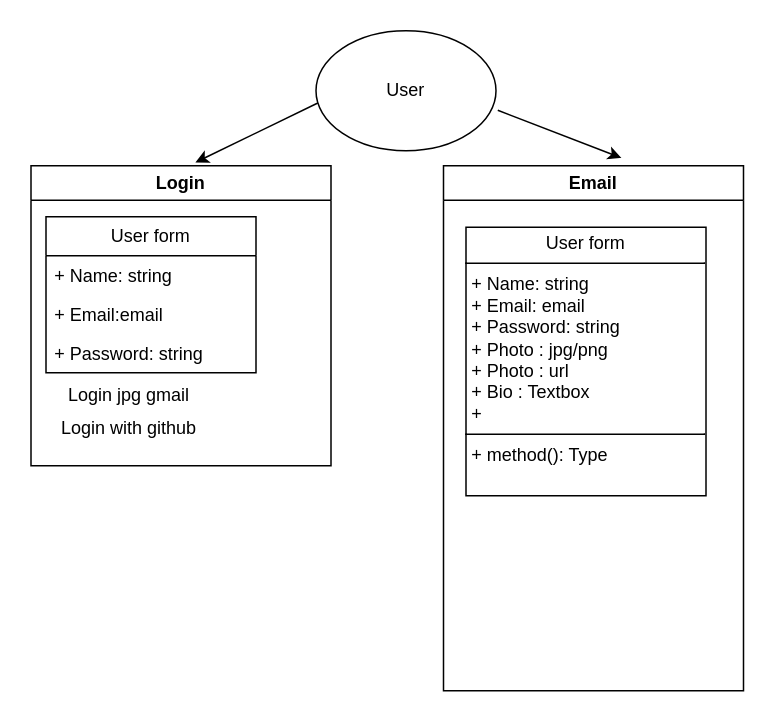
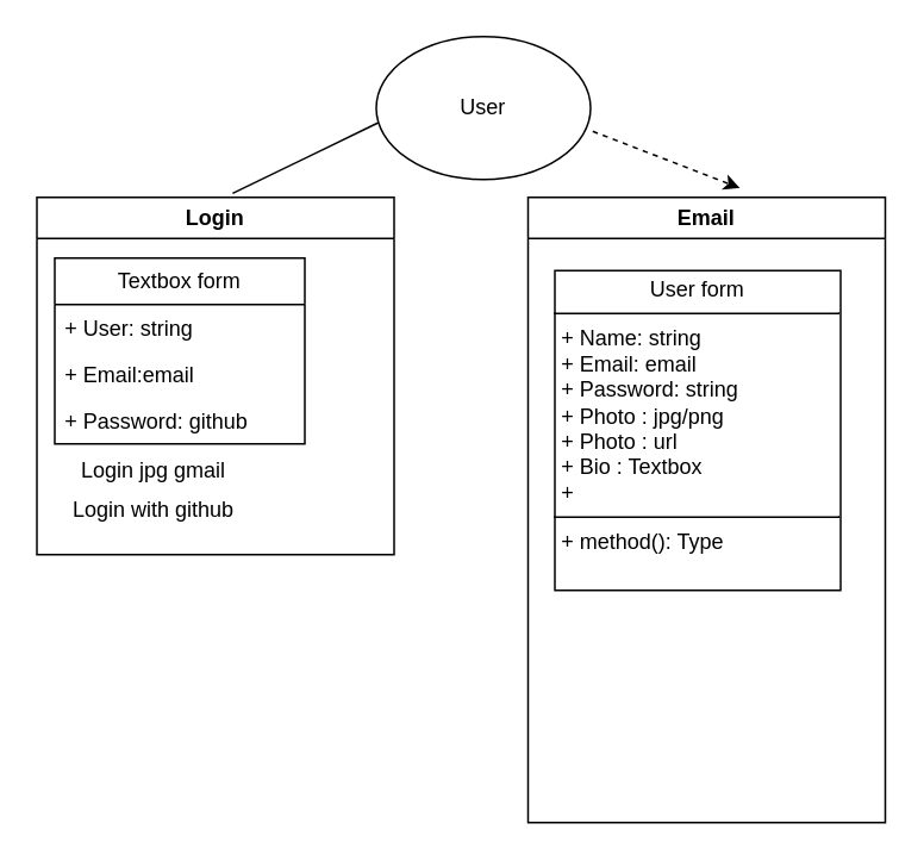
  <mxCell id="0" />
  <mxCell id="1" parent="0" />
  <mxCell id="2" value="User" style="ellipse;whiteSpace=wrap;html=1;" vertex="1" parent="1"><mxGeometry x="210" y="20" width="120" height="80" as="geometry" /></mxCell>
  <mxCell id="3" value="Login" style="swimlane;whiteSpace=wrap;html=1;" vertex="1" parent="1"><mxGeometry x="20" y="110" width="200" height="200" as="geometry" /></mxCell>
- <mxCell id="4" value="User form" style="swimlane;fontStyle=0;childLayout=stackLayout;horizontal=1;startSize=26;fillColor=none;horizontalStack=0;resizeParent=1;resizeParentMax=0;resizeLast=0;collapsible=1;marginBottom=0;whiteSpace=wrap;html=1;" vertex="1" parent="3"><mxGeometry x="10" y="34" width="140" height="104" as="geometry" /></mxCell>
- <mxCell id="5" value="+ Name: string" style="text;strokeColor=none;fillColor=none;align=left;verticalAlign=top;spacingLeft=4;spacingRight=4;overflow=hidden;rotatable=0;points=[[0,0.5],[1,0.5]];portConstraint=eastwest;whiteSpace=wrap;html=1;" vertex="1" parent="4"><mxGeometry y="26" width="140" height="26" as="geometry" /></mxCell>
+ <mxCell id="4" value="Textbox form" style="swimlane;fontStyle=0;childLayout=stackLayout;horizontal=1;startSize=26;fillColor=none;horizontalStack=0;resizeParent=1;resizeParentMax=0;resizeLast=0;collapsible=1;marginBottom=0;whiteSpace=wrap;html=1;" vertex="1" parent="3"><mxGeometry x="10" y="34" width="140" height="104" as="geometry" /></mxCell>
+ <mxCell id="5" value="+ User: string" style="text;strokeColor=none;fillColor=none;align=left;verticalAlign=top;spacingLeft=4;spacingRight=4;overflow=hidden;rotatable=0;points=[[0,0.5],[1,0.5]];portConstraint=eastwest;whiteSpace=wrap;html=1;" vertex="1" parent="4"><mxGeometry y="26" width="140" height="26" as="geometry" /></mxCell>
  <mxCell id="6" value="+ Email:email" style="text;strokeColor=none;fillColor=none;align=left;verticalAlign=top;spacingLeft=4;spacingRight=4;overflow=hidden;rotatable=0;points=[[0,0.5],[1,0.5]];portConstraint=eastwest;whiteSpace=wrap;html=1;" vertex="1" parent="4"><mxGeometry y="52" width="140" height="26" as="geometry" /></mxCell>
- <mxCell id="7" value="+ Password: string&lt;div&gt;&lt;br&gt;&lt;/div&gt;" style="text;strokeColor=none;fillColor=none;align=left;verticalAlign=top;spacingLeft=4;spacingRight=4;overflow=hidden;rotatable=0;points=[[0,0.5],[1,0.5]];portConstraint=eastwest;whiteSpace=wrap;html=1;" vertex="1" parent="4"><mxGeometry y="78" width="140" height="26" as="geometry" /></mxCell>
+ <mxCell id="7" value="+ Password: github&lt;div&gt;&lt;br&gt;&lt;/div&gt;" style="text;strokeColor=none;fillColor=none;align=left;verticalAlign=top;spacingLeft=4;spacingRight=4;overflow=hidden;rotatable=0;points=[[0,0.5],[1,0.5]];portConstraint=eastwest;whiteSpace=wrap;html=1;" vertex="1" parent="4"><mxGeometry y="78" width="140" height="26" as="geometry" /></mxCell>
  <mxCell id="8" value="Login jpg gmail" style="text;html=1;align=center;verticalAlign=middle;resizable=0;points=[];autosize=1;strokeColor=none;fillColor=none;" vertex="1" parent="3"><mxGeometry x="10" y="138" width="110" height="30" as="geometry" /></mxCell>
  <mxCell id="9" value="Login with github" style="text;html=1;align=center;verticalAlign=middle;resizable=0;points=[];autosize=1;strokeColor=none;fillColor=none;" vertex="1" parent="3"><mxGeometry x="10" y="160" width="110" height="30" as="geometry" /></mxCell>
  <mxCell id="10" value="Email" style="swimlane;whiteSpace=wrap;html=1;" vertex="1" parent="1"><mxGeometry x="295" y="110" width="200" height="350" as="geometry" /></mxCell>
  <mxCell id="11" value="&lt;p style=&quot;margin:0px;margin-top:4px;text-align:center;&quot;&gt;User form&lt;br&gt;&lt;/p&gt;&lt;hr size=&quot;1&quot; style=&quot;border-style:solid;&quot;&gt;&lt;p style=&quot;margin:0px;margin-left:4px;&quot;&gt;+ Name: string&lt;/p&gt;&lt;p style=&quot;margin:0px;margin-left:4px;&quot;&gt;+ Email: email&lt;br&gt;&lt;/p&gt;&lt;p style=&quot;margin:0px;margin-left:4px;&quot;&gt;+ Password: string&lt;span style=&quot;background-color: initial;&quot;&gt;&amp;nbsp;&lt;/span&gt;&lt;br&gt;&lt;/p&gt;&lt;p style=&quot;margin:0px;margin-left:4px;&quot;&gt;&lt;span style=&quot;background-color: initial;&quot;&gt;+ Photo : jpg/png&lt;/span&gt;&lt;/p&gt;&lt;p style=&quot;margin:0px;margin-left:4px;&quot;&gt;&lt;span style=&quot;background-color: initial;&quot;&gt;+ Photo : url&lt;/span&gt;&lt;/p&gt;&lt;p style=&quot;margin:0px;margin-left:4px;&quot;&gt;&lt;span style=&quot;background-color: initial;&quot;&gt;+ Bio : Textbox&lt;/span&gt;&lt;/p&gt;&lt;p style=&quot;margin:0px;margin-left:4px;&quot;&gt;&lt;span style=&quot;background-color: initial;&quot;&gt;+&amp;nbsp;&lt;/span&gt;&lt;/p&gt;&lt;hr size=&quot;1&quot; style=&quot;border-style:solid;&quot;&gt;&lt;p style=&quot;margin:0px;margin-left:4px;&quot;&gt;+ method(): Type&lt;/p&gt;" style="verticalAlign=top;align=left;overflow=fill;html=1;whiteSpace=wrap;" vertex="1" parent="10"><mxGeometry x="15" y="41" width="160" height="179" as="geometry" /></mxCell>
- <mxCell id="12" value="" style="endArrow=classic;html=1;rounded=0;exitX=0.01;exitY=0.602;exitDx=0;exitDy=0;exitPerimeter=0;entryX=0.548;entryY=-0.011;entryDx=0;entryDy=0;entryPerimeter=0;" edge="1" parent="1" source="2" target="3"><mxGeometry width="50" height="50" relative="1" as="geometry"><mxPoint x="270" y="340" as="sourcePoint" /><mxPoint x="320" y="290" as="targetPoint" /></mxGeometry></mxCell>
- <mxCell id="13" value="" style="endArrow=classic;html=1;rounded=0;exitX=1.01;exitY=0.663;exitDx=0;exitDy=0;exitPerimeter=0;entryX=0.593;entryY=-0.015;entryDx=0;entryDy=0;entryPerimeter=0;" edge="1" parent="1" source="2" target="10"><mxGeometry width="50" height="50" relative="1" as="geometry"><mxPoint x="631.4" y="38" as="sourcePoint" /><mxPoint x="550.4" y="108" as="targetPoint" /></mxGeometry></mxCell>
+ <mxCell id="12" value="" style="endArrow=none;html=1;rounded=0;exitX=0.01;exitY=0.602;exitDx=0;exitDy=0;exitPerimeter=0;entryX=0.548;entryY=-0.011;entryDx=0;entryDy=0;entryPerimeter=0;" edge="1" parent="1" source="2" target="3"><mxGeometry width="50" height="50" relative="1" as="geometry"><mxPoint x="270" y="340" as="sourcePoint" /><mxPoint x="320" y="290" as="targetPoint" /></mxGeometry></mxCell>
+ <mxCell id="13" value="" style="endArrow=classic;html=1;rounded=0;exitX=1.01;exitY=0.663;exitDx=0;exitDy=0;exitPerimeter=0;entryX=0.593;entryY=-0.015;entryDx=0;entryDy=0;entryPerimeter=0;dashed=1;" edge="1" parent="1" source="2" target="10"><mxGeometry width="50" height="50" relative="1" as="geometry"><mxPoint x="631.4" y="38" as="sourcePoint" /><mxPoint x="550.4" y="108" as="targetPoint" /></mxGeometry></mxCell>
